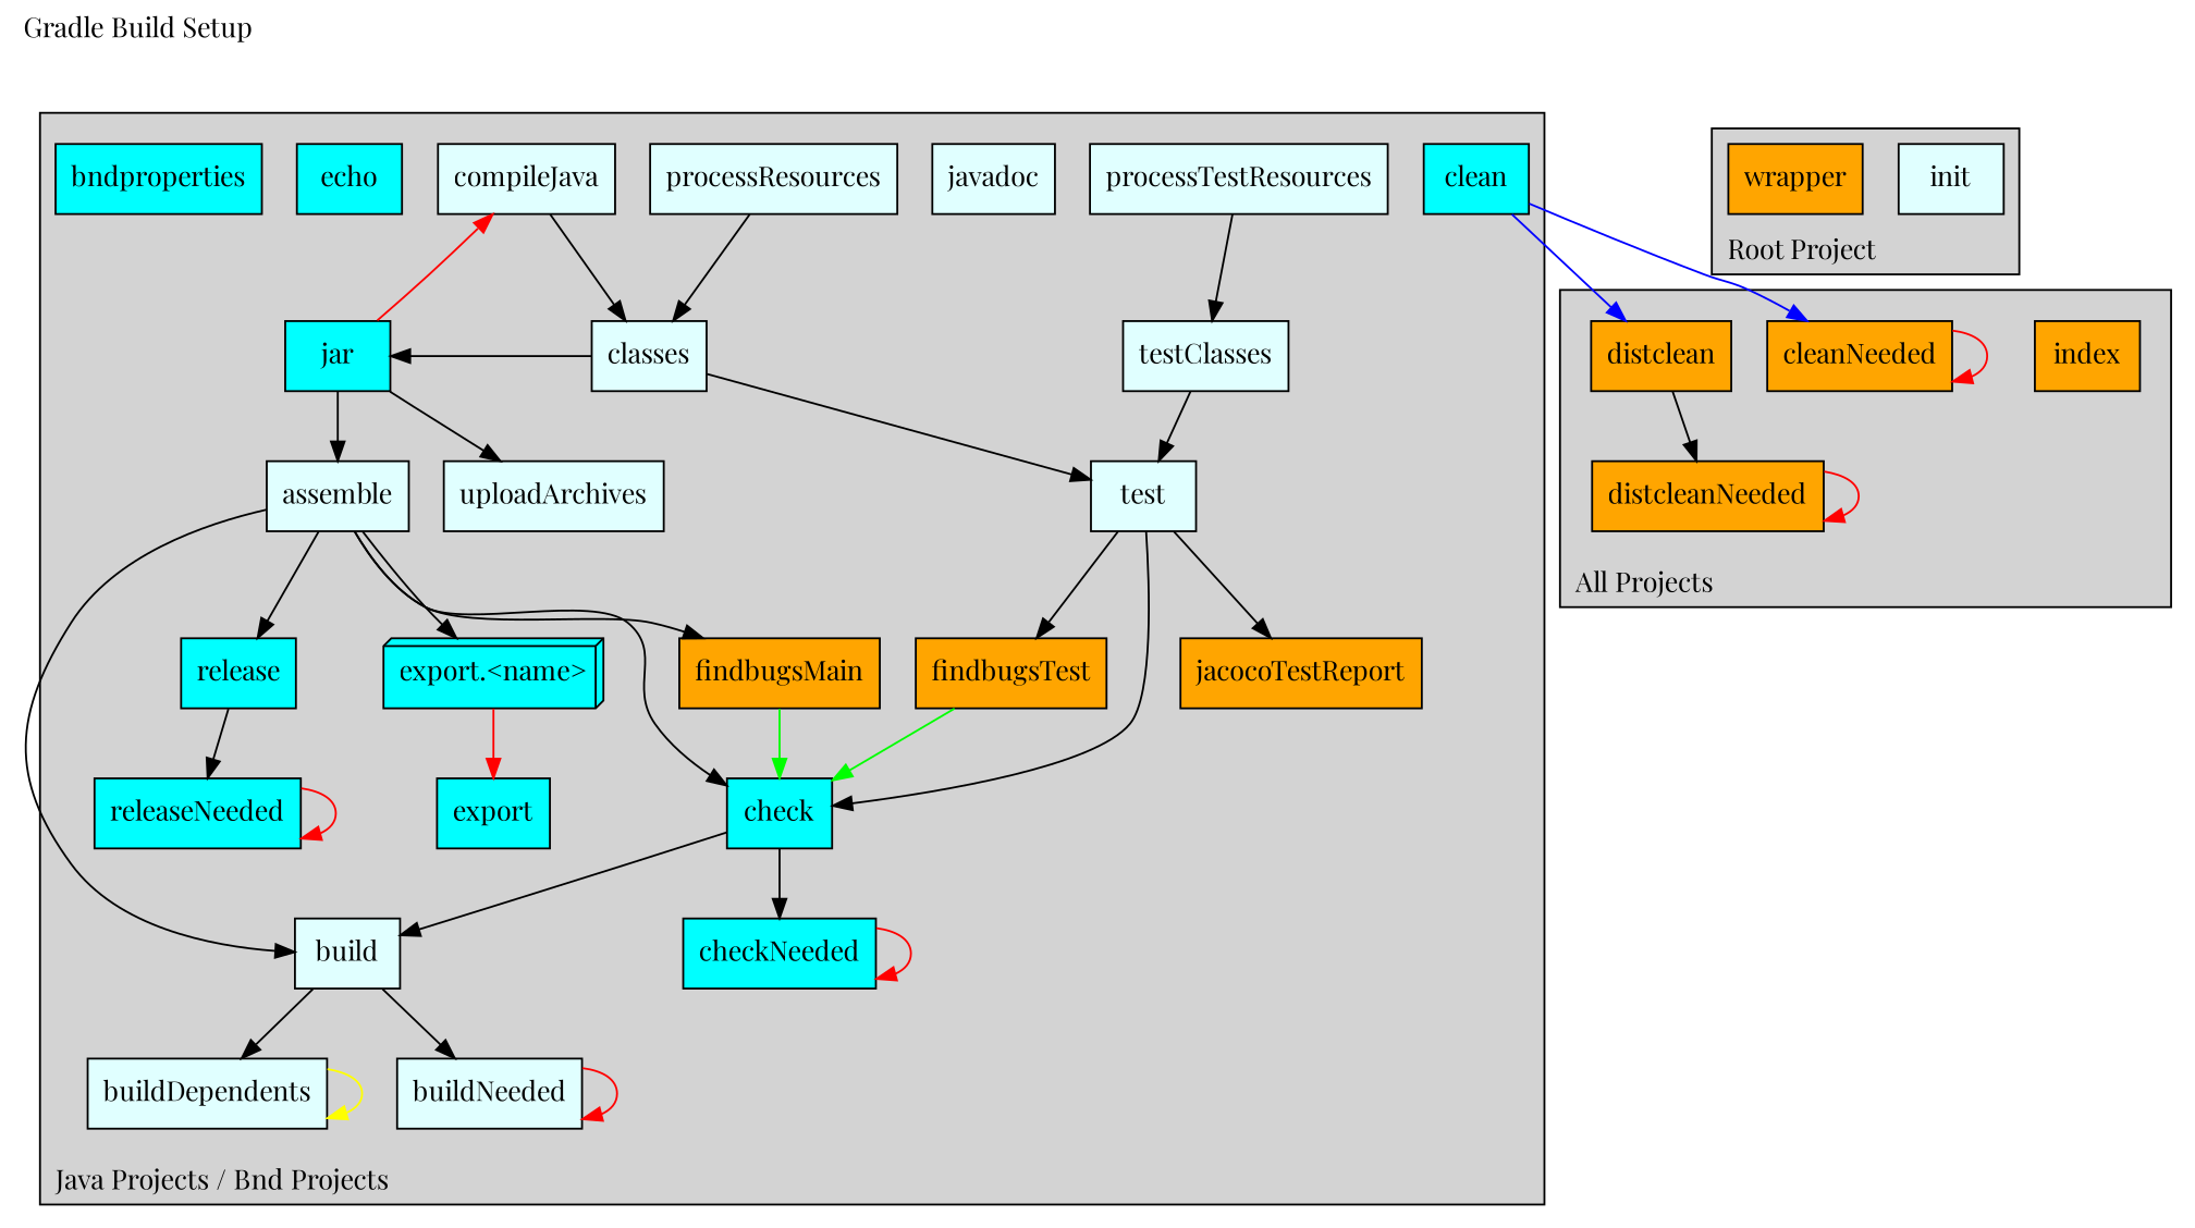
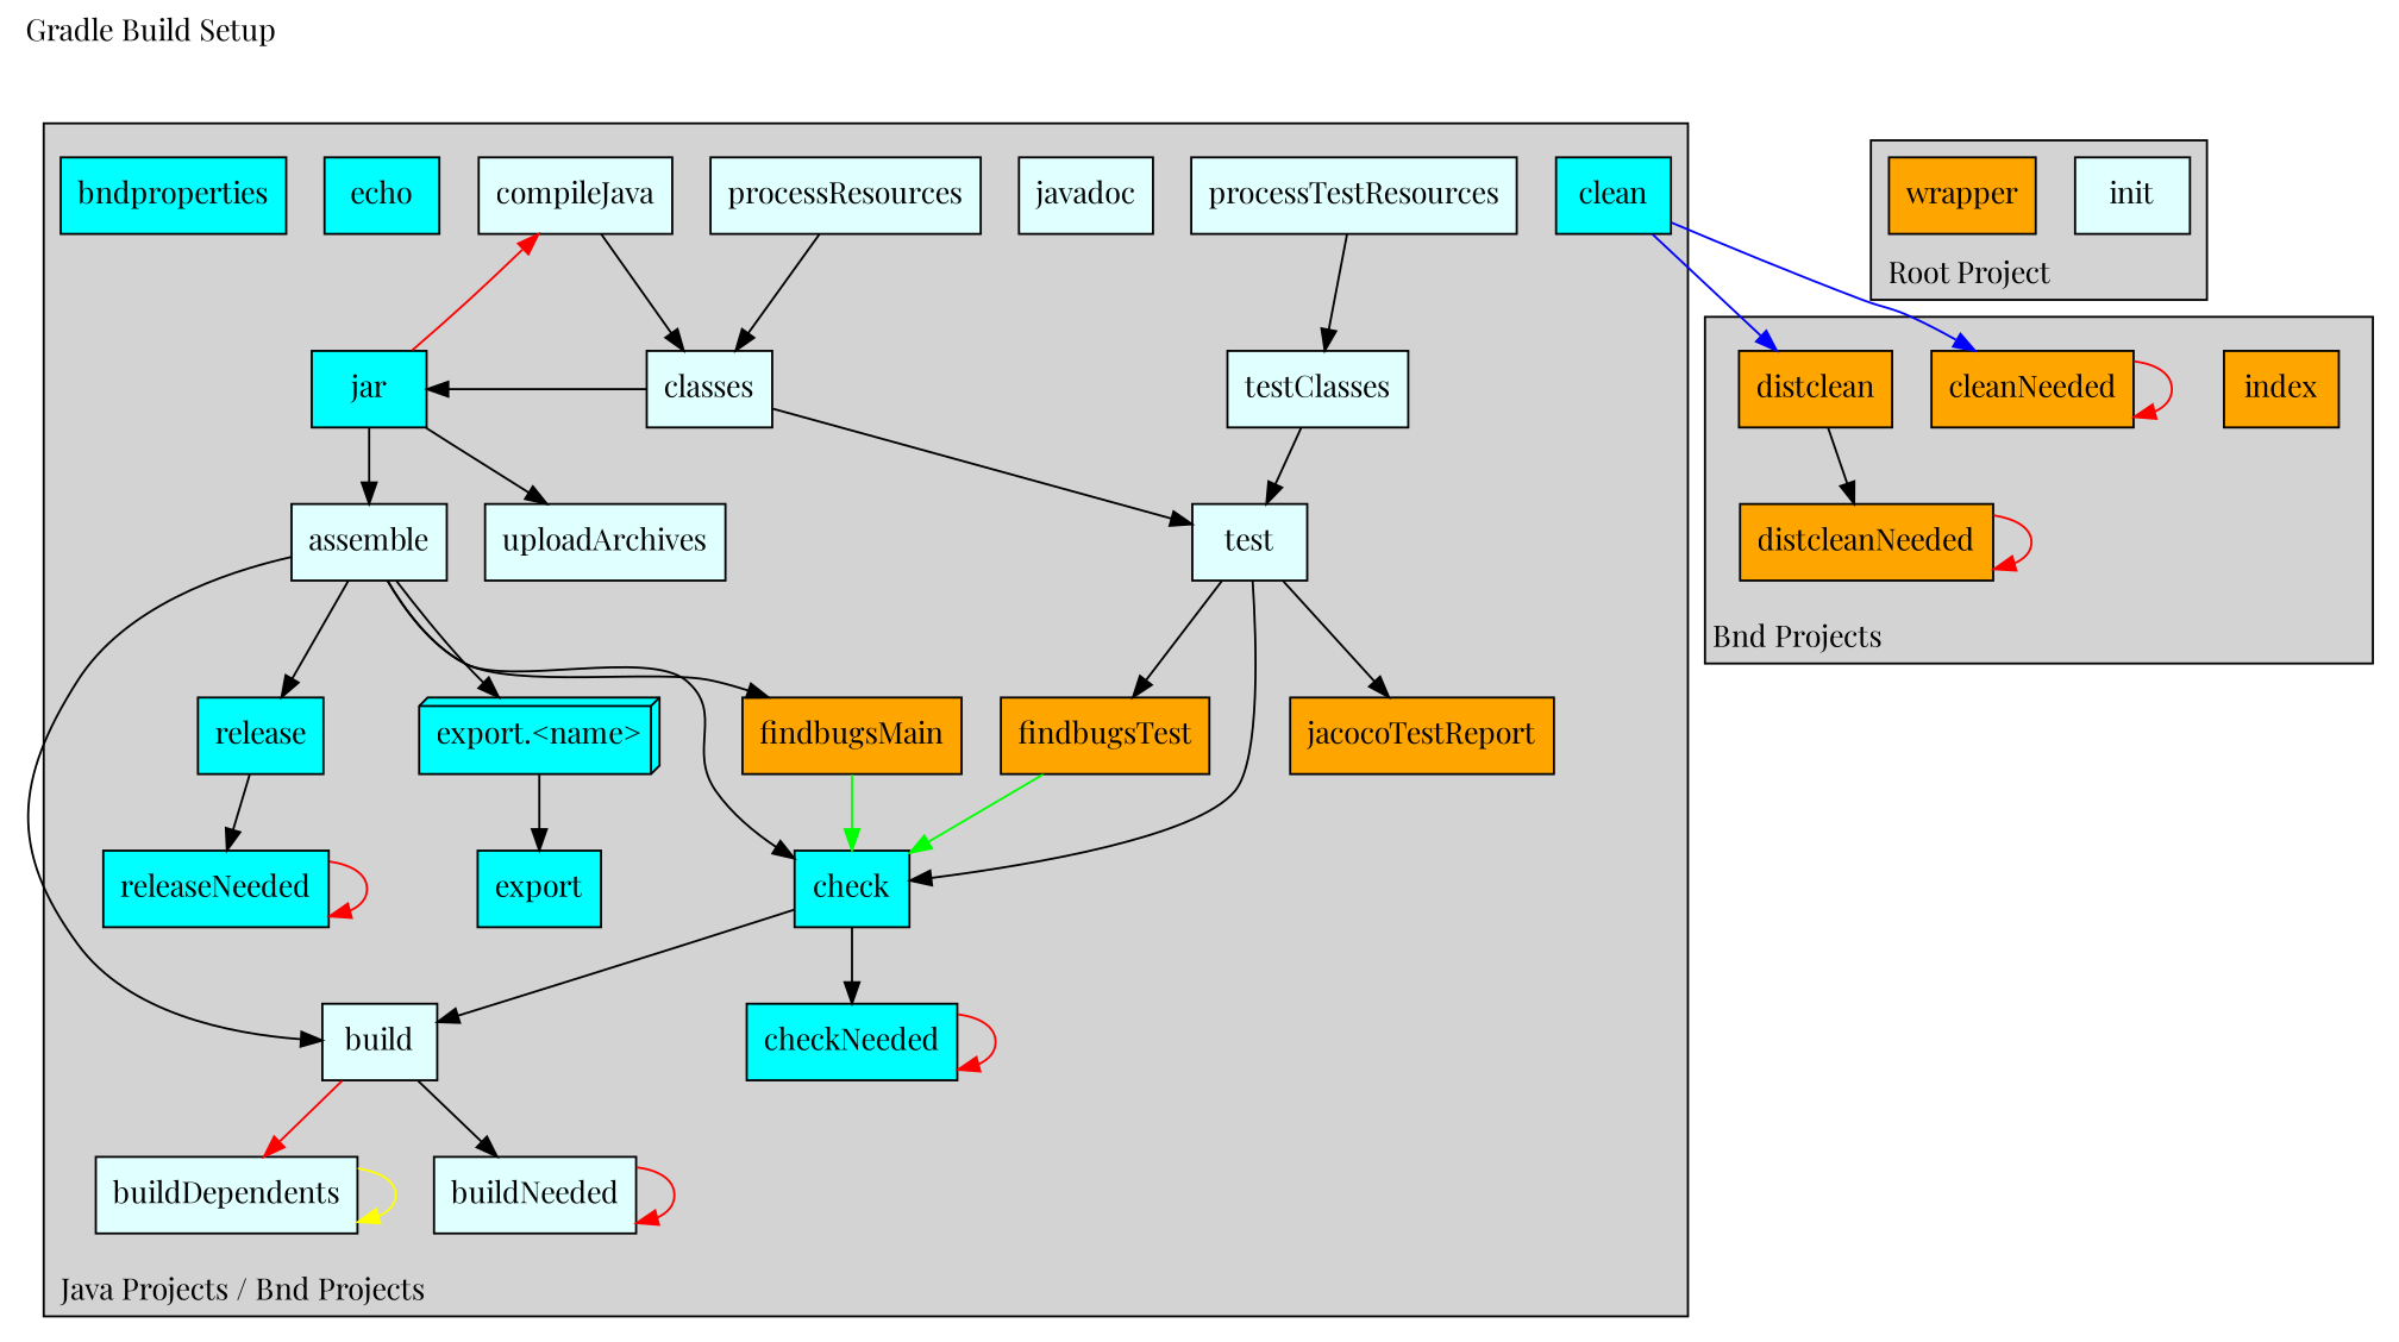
  digraph {
    fontname="Playfair Display"
    label="Gradle Build Setup"
    labeljust=l
    labelloc=t
    node [fillcolor=lightcyan fontname="Playfair Display" shape=box style=filled]
    edge [fontname="Playfair Display"]
    n1 [label=compileJava]
    n2 [label=processResources]
    n3 [label=classes]
    n4 [fillcolor=cyan label=jar]
    n5 [label=processTestResources]
    n6 [label=testClasses]
    n7 [label=test]
    n8 [label=uploadArchives]
    n9 [label=assemble]
    n10 [fillcolor=cyan label=check]
    n11 [fillcolor=cyan label=checkNeeded]
    n12 [fillcolor=cyan label=release]
    n13 [fillcolor=cyan label=releaseNeeded]
    n14 [fillcolor=cyan label="export.<name>" shape=box3d]
    n15 [fillcolor=cyan label=export]
    n16 [label=build]
    n17 [label=buildDependents]
    n18 [label=buildNeeded]
    n19 [fillcolor=orange label=findbugsMain]
    n20 [fillcolor=orange label=findbugsTest]
    n21 [fillcolor=orange label=jacocoTestReport]
    n22 [label=javadoc]
    n23 [fillcolor=cyan label=clean]
    n24 [fillcolor=cyan label=echo]
    n25 [fillcolor=cyan label=bndproperties]
    n26 [label=init]
    n27 [fillcolor=orange label=wrapper]
    n28 [fillcolor=orange label=index]
    n29 [fillcolor=orange label=cleanNeeded]
    n30 [fillcolor=orange label=distclean]
    n31 [fillcolor=orange label=distcleanNeeded]
    subgraph cluster_1 {
      color=black
      fillcolor=lightgrey
      label="Java Projects / Bnd Projects"
      labelloc=b
      style=filled
      n21
      n22
      n23
      n24
      n25
      subgraph cluster_2 {
        color=black
        fillcolor=lightgrey
        label=""
        labelloc=b
        style=invis
        n1
        n2
        n3
      }
      subgraph cluster_3 {
        color=black
        fillcolor=lightgrey
        label=""
        labelloc=b
        style=invis
        n4
      }
      subgraph cluster_4 {
        color=black
        fillcolor=lightgrey
        label=""
        labelloc=b
        style=invis
        n5
        n6
      }
      subgraph cluster_5 {
        color=black
        fillcolor=lightgrey
        label=""
        labelloc=b
        style=invis
        n7
      }
      subgraph cluster_6 {
        color=black
        fillcolor=lightgrey
        label=""
        labelloc=b
        style=invis
        n8
        n9
      }
      subgraph cluster_7 {
        color=black
        fillcolor=lightgrey
        label=""
        labelloc=b
        style=invis
        n10
        n11
      }
      subgraph cluster_8 {
        color=black
        fillcolor=lightgrey
        label=""
        labelloc=b
        style=invis
        n12
        n13
      }
      subgraph cluster_9 {
        color=black
        fillcolor=lightgrey
        label=""
        labelloc=b
        style=invis
        n14
        n15
      }
      subgraph cluster_10 {
        color=black
        fillcolor=lightgrey
        label=""
        labelloc=b
        style=invis
        n16
        n17
        n18
      }
      subgraph cluster_11 {
        color=black
        fillcolor=lightgrey
        label=""
        labelloc=b
        style=invis
        n19
        n20
      }
    }
    subgraph cluster_12 {
      color=black
      fillcolor=lightgrey
      label="Root Project"
      labelloc=b
      style=filled
      n26
      n27
    }
    subgraph cluster_13 {
      color=black
      fillcolor=lightgrey
-     label="All Projects"
+     label="Bnd Projects"
      labelloc=b
      style=filled
      subgraph cluster_14 {
        color=black
        fillcolor=lightgrey
        label=""
        labelloc=b
        style=invis
        n28
      }
      subgraph cluster_15 {
        color=black
        fillcolor=lightgrey
        label=""
        labelloc=b
        style=invis
        n29
        n30
        n31
      }
    }
    n1 -> n3
    n2 -> n3
    n3 -> n4
    n3 -> n7
    n4 -> n1 [color=red]
    n4 -> n8
    n4 -> n9
    n5 -> n6
    n6 -> n7
    n7 -> n10
    n7 -> n20
    n7 -> n21
    n9 -> n10
    n9 -> n12
    n9 -> n14
    n9 -> n16
    n9 -> n19
    n10 -> n11
    n10 -> n16
    n11 -> n11 [color=red]
    n12 -> n13
    n13 -> n13 [color=red]
-   n14 -> n15 [color=red]
-   n16 -> n17
+   n14 -> n15
+   n16 -> n17 [color=red]
    n16 -> n18
    n17 -> n17 [color=yellow]
    n18 -> n18 [color=red]
    n19 -> n10 [color=green]
    n20 -> n10 [color=green]
    n23 -> n29 [color=blue]
    n23 -> n30 [color=blue]
    n29 -> n29 [color=red]
    n30 -> n31
    n31 -> n31 [color=red]
  }
